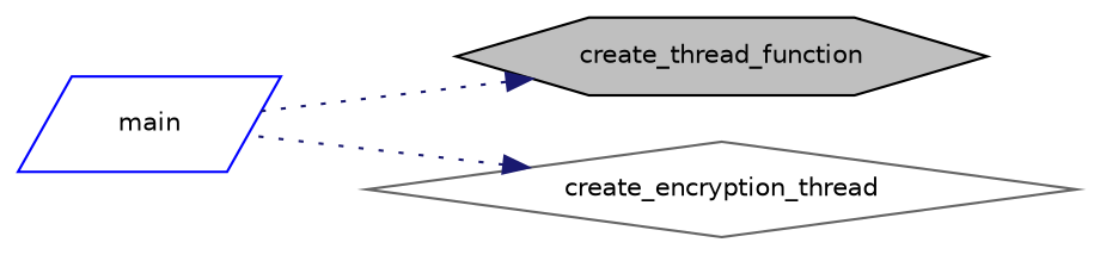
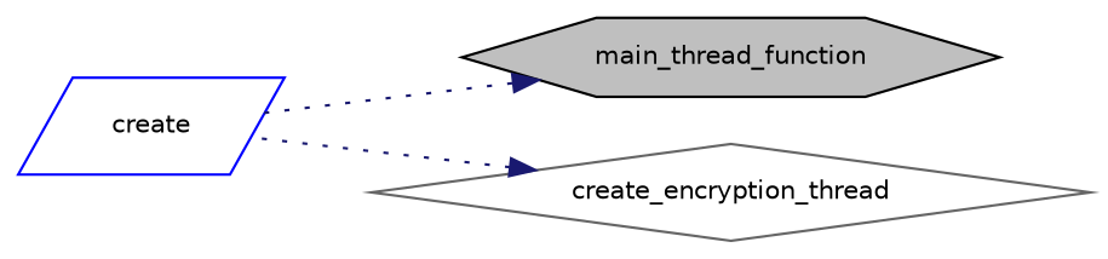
  digraph {
    rankdir=RL
    node [fillcolor=white fontname=Helvetica fontsize=10 style=filled]
    edge [color=midnightblue dir=back fontname=Helvetica fontsize=10 labelfontname=Helvetica labelfontsize=10 style=dotted]
-   n1 [color=black fillcolor=grey75 fontcolor=black height=0.2 label=create_thread_function shape=hexagon width=0.4]
-   n2 [color=blue height=0.2 label=main shape=parallelogram width=0.4]
+   n1 [color=black fillcolor=grey75 fontcolor=black height=0.2 label=main_thread_function shape=hexagon width=0.4]
+   n2 [color=blue height=0.2 label=create shape=parallelogram width=0.4]
    n3 [color=gray40 height=0.2 label=create_encryption_thread shape=diamond width=0.4]
    n1 -> n2
    n3 -> n2
  }
